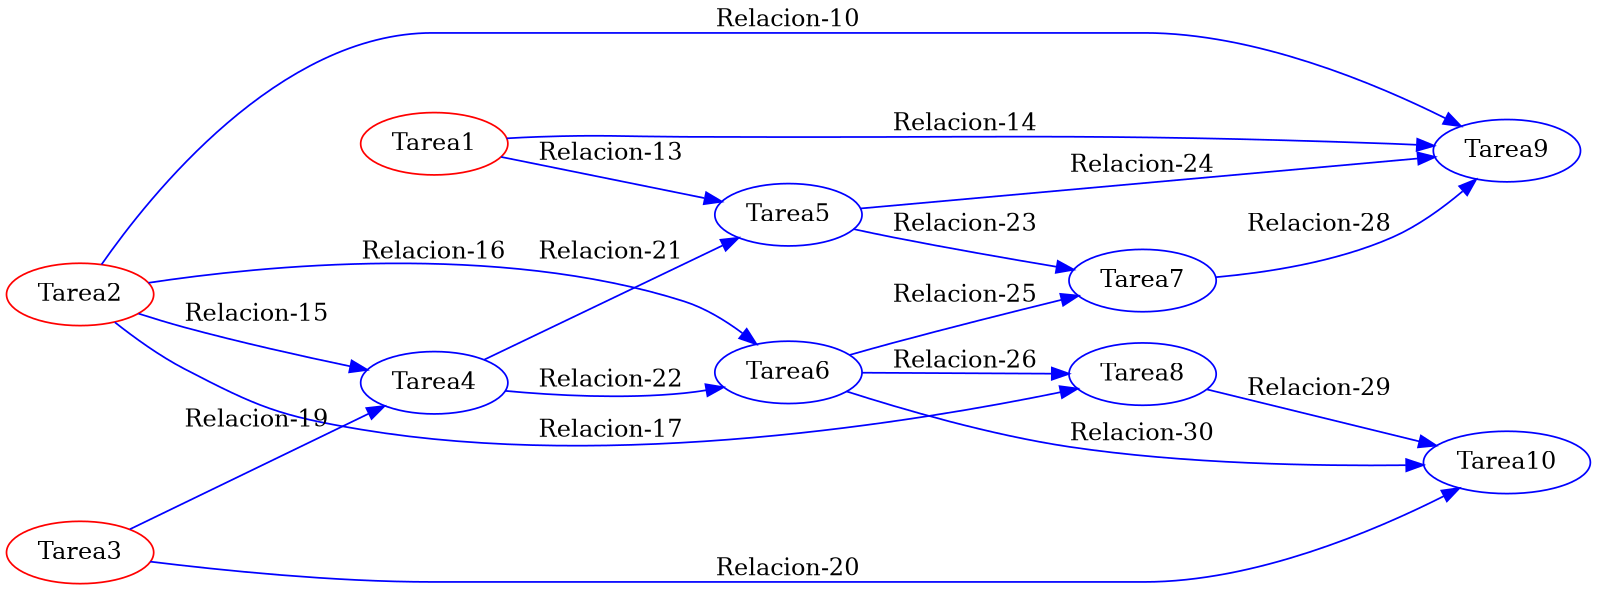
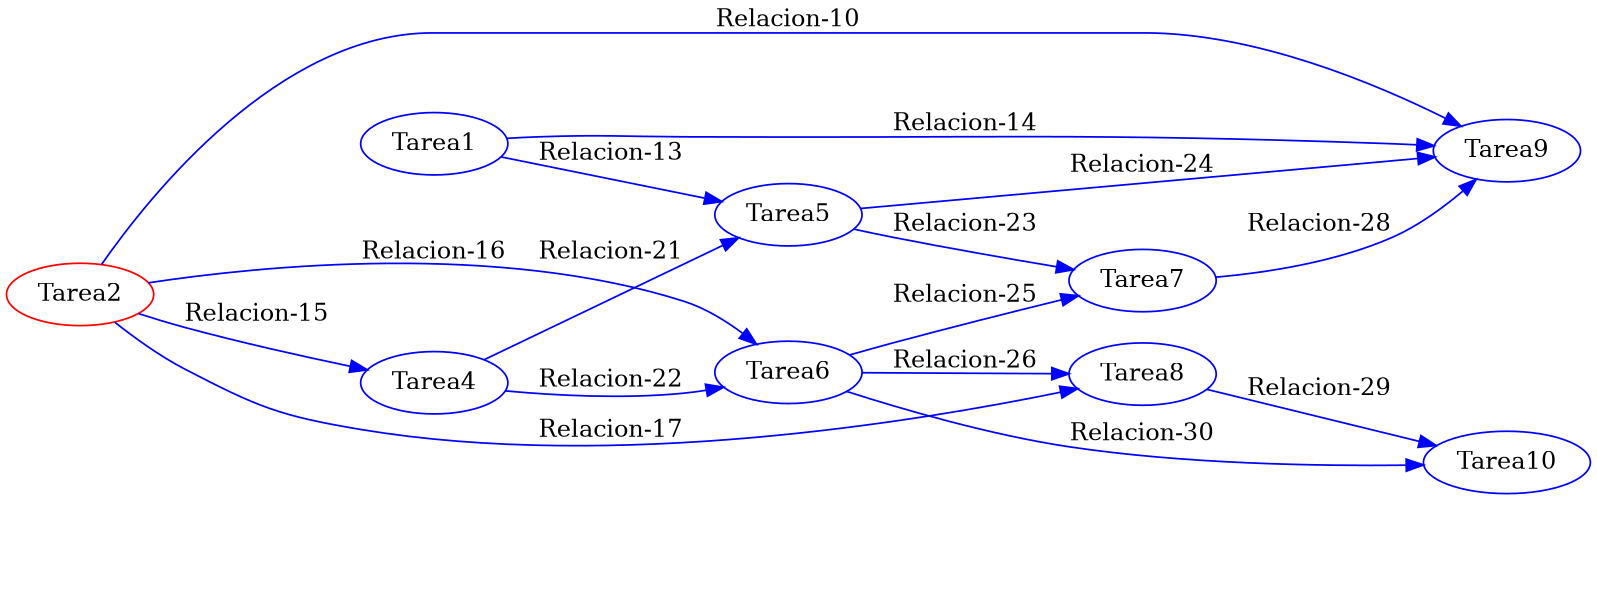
  strict digraph {
    rankdir=LR
    node [color=blue]
    edge [color=blue]
-   n1 [color=red label=Tarea1]
+   n1 [label=Tarea1]
    n2 [label=Tarea5]
    n3 [label=Tarea9]
    n4 [label=Tarea4]
    n5 [label=Tarea6]
    n6 [label=Tarea7]
    n7 [color=red label=Tarea2]
    n8 [label=Tarea8]
    n9 [label=Tarea10]
-   n10 [color=red label=Tarea3]
    n1 -> n2 [label="Relacion-13"]
    n1 -> n3 [label="Relacion-14"]
    n2 -> n3 [label="Relacion-24"]
    n2 -> n6 [label="Relacion-23"]
    n4 -> n2 [label="Relacion-21"]
    n4 -> n5 [label="Relacion-22"]
    n5 -> n6 [label="Relacion-25"]
    n5 -> n8 [label="Relacion-26"]
    n5 -> n9 [label="Relacion-30"]
    n6 -> n3 [label="Relacion-28"]
    n7 -> n3 [label="Relacion-10"]
    n7 -> n4 [label="Relacion-15"]
    n7 -> n5 [label="Relacion-16"]
    n7 -> n8 [label="Relacion-17"]
    n8 -> n9 [label="Relacion-29"]
-   n10 -> n4 [label="Relacion-19"]
-   n10 -> n9 [label="Relacion-20"]
  }
